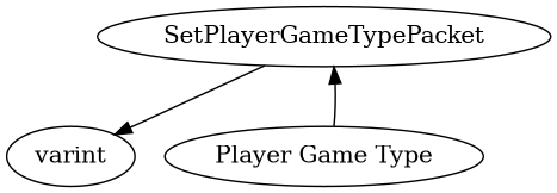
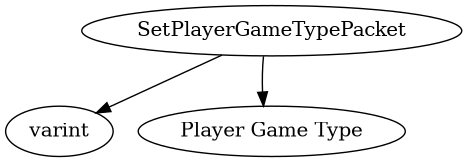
  digraph {
    fontname="DejaVu Serif"
    rankdir=TB
    node [fontname="DejaVu Serif"]
    edge [fontname="DejaVu Serif"]
    n1 [label=varint]
    n2 [label=SetPlayerGameTypePacket]
    n3 [label="Player Game Type"]
    subgraph sub_1 {
      rank=max
      n1
    }
    n2 -> n1
-   n3 -> n2
+   n2 -> n3
  }
